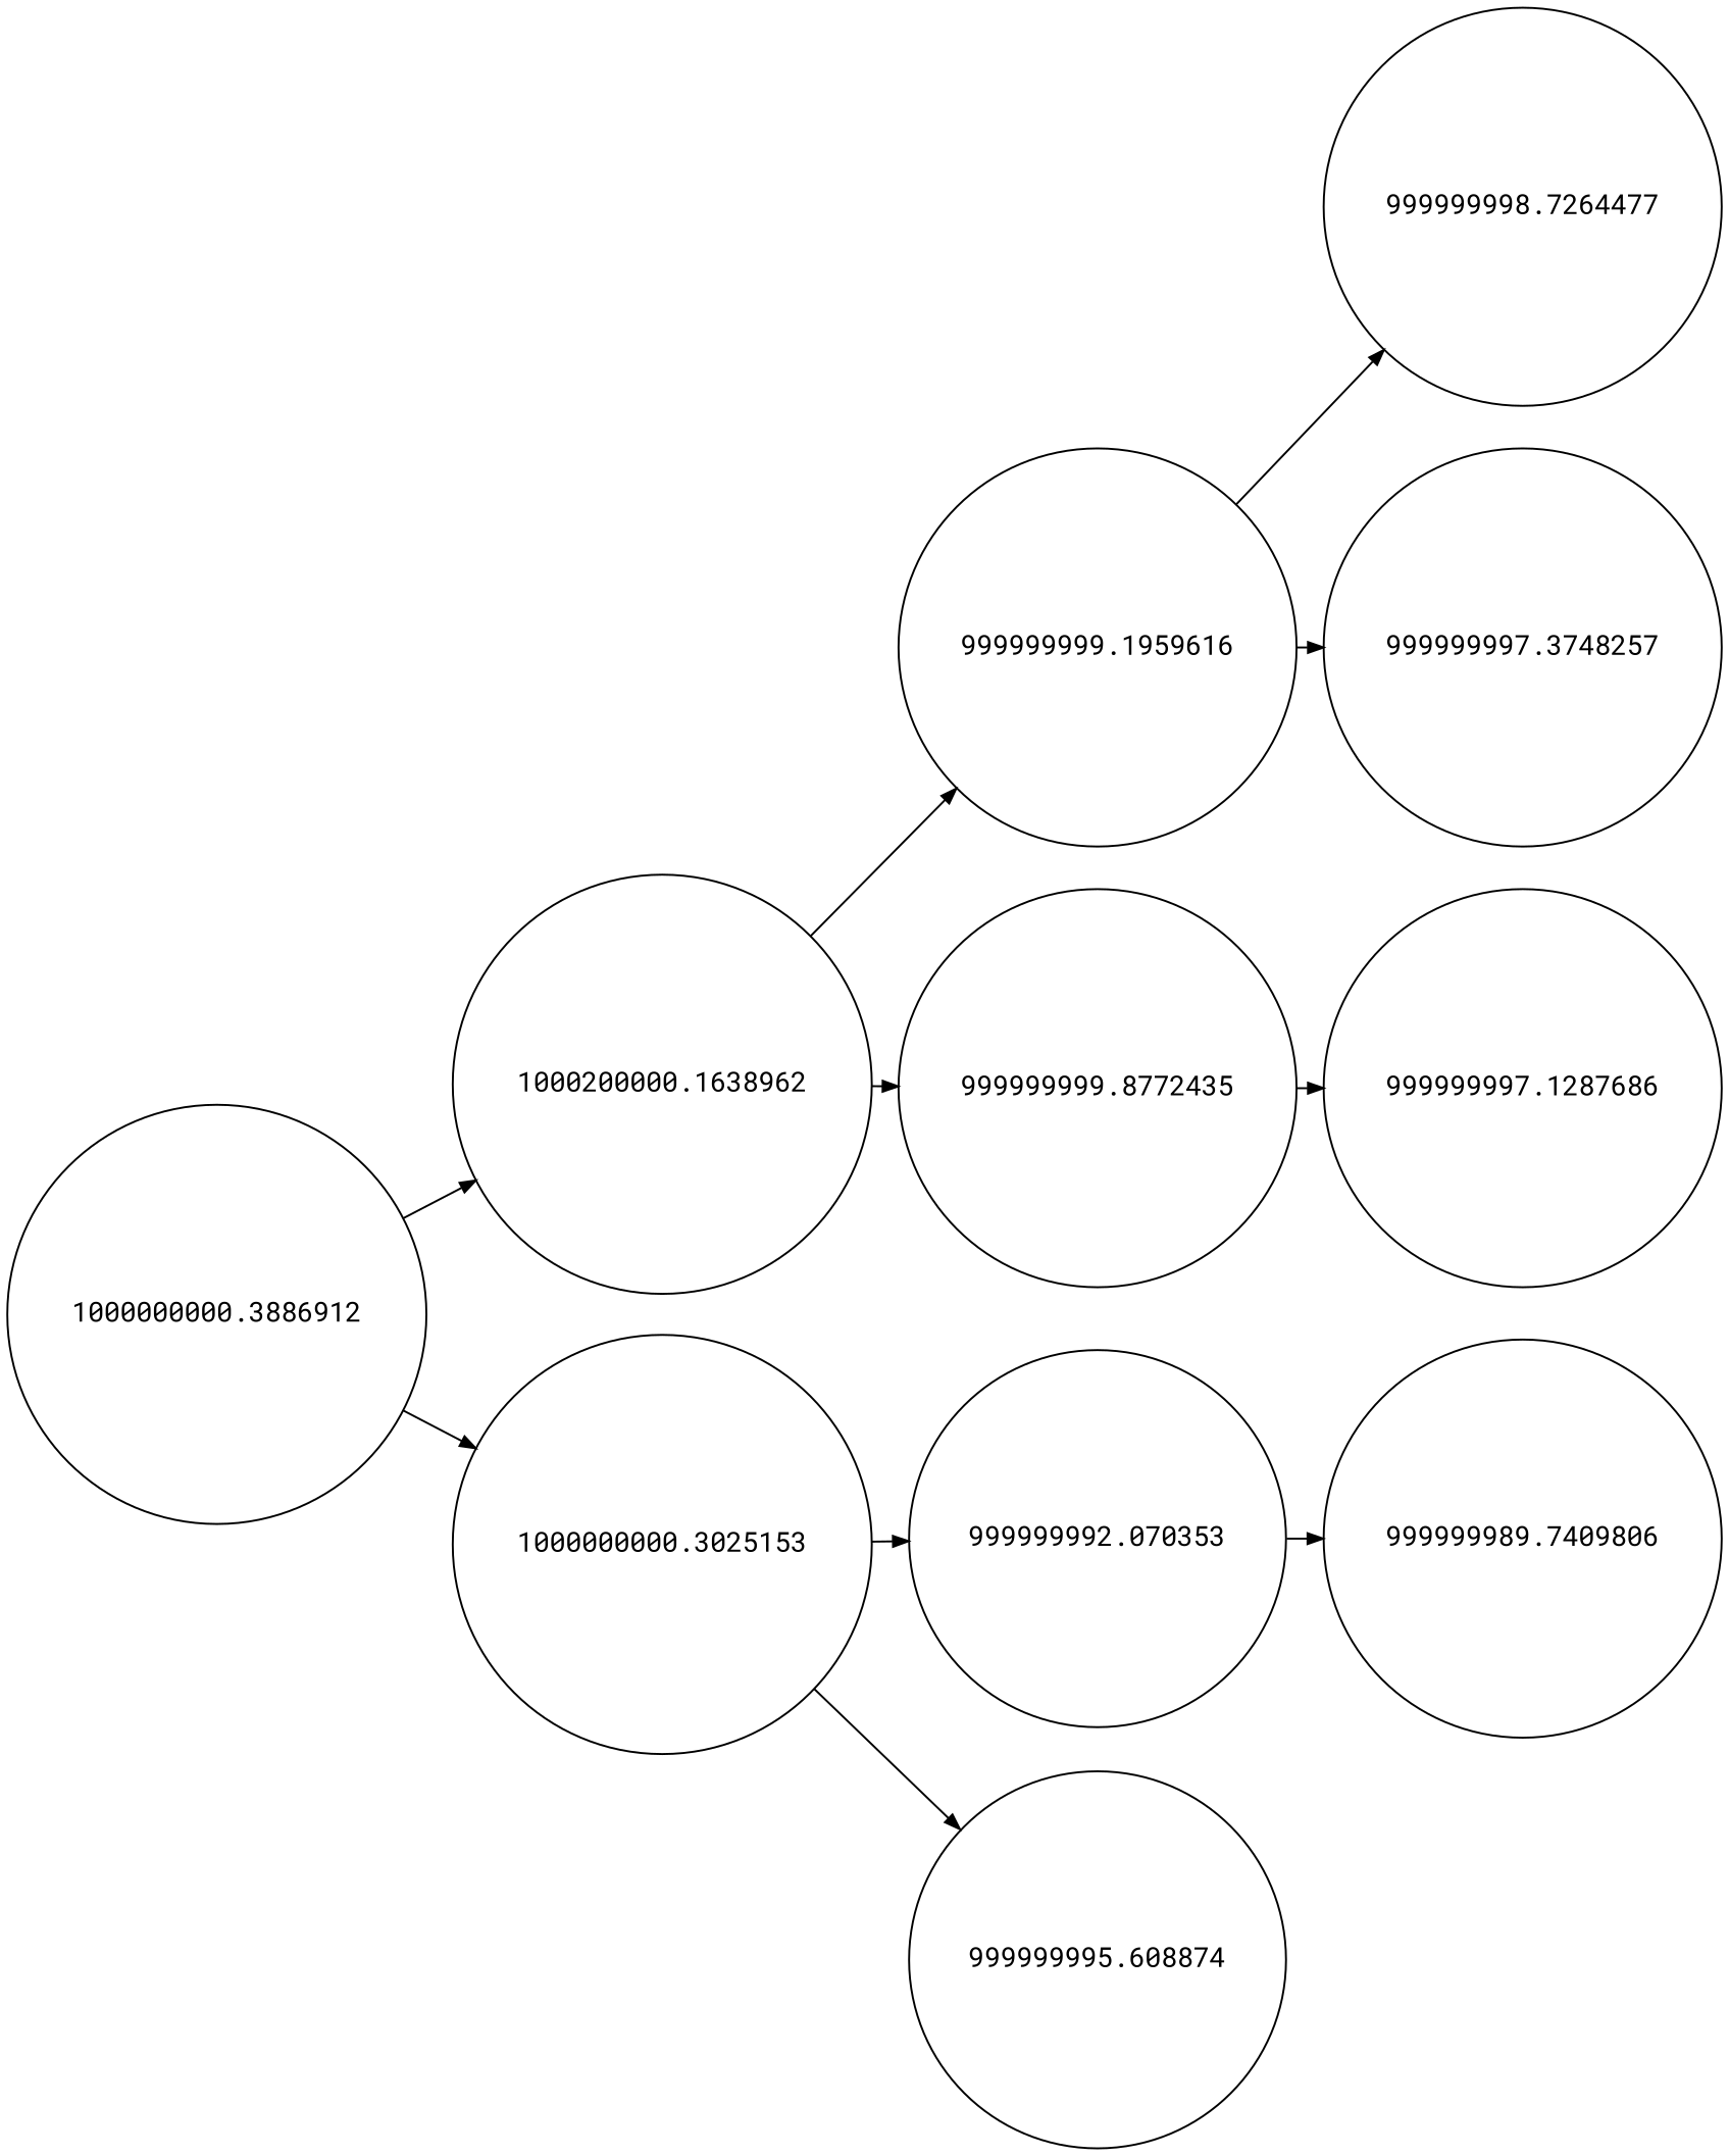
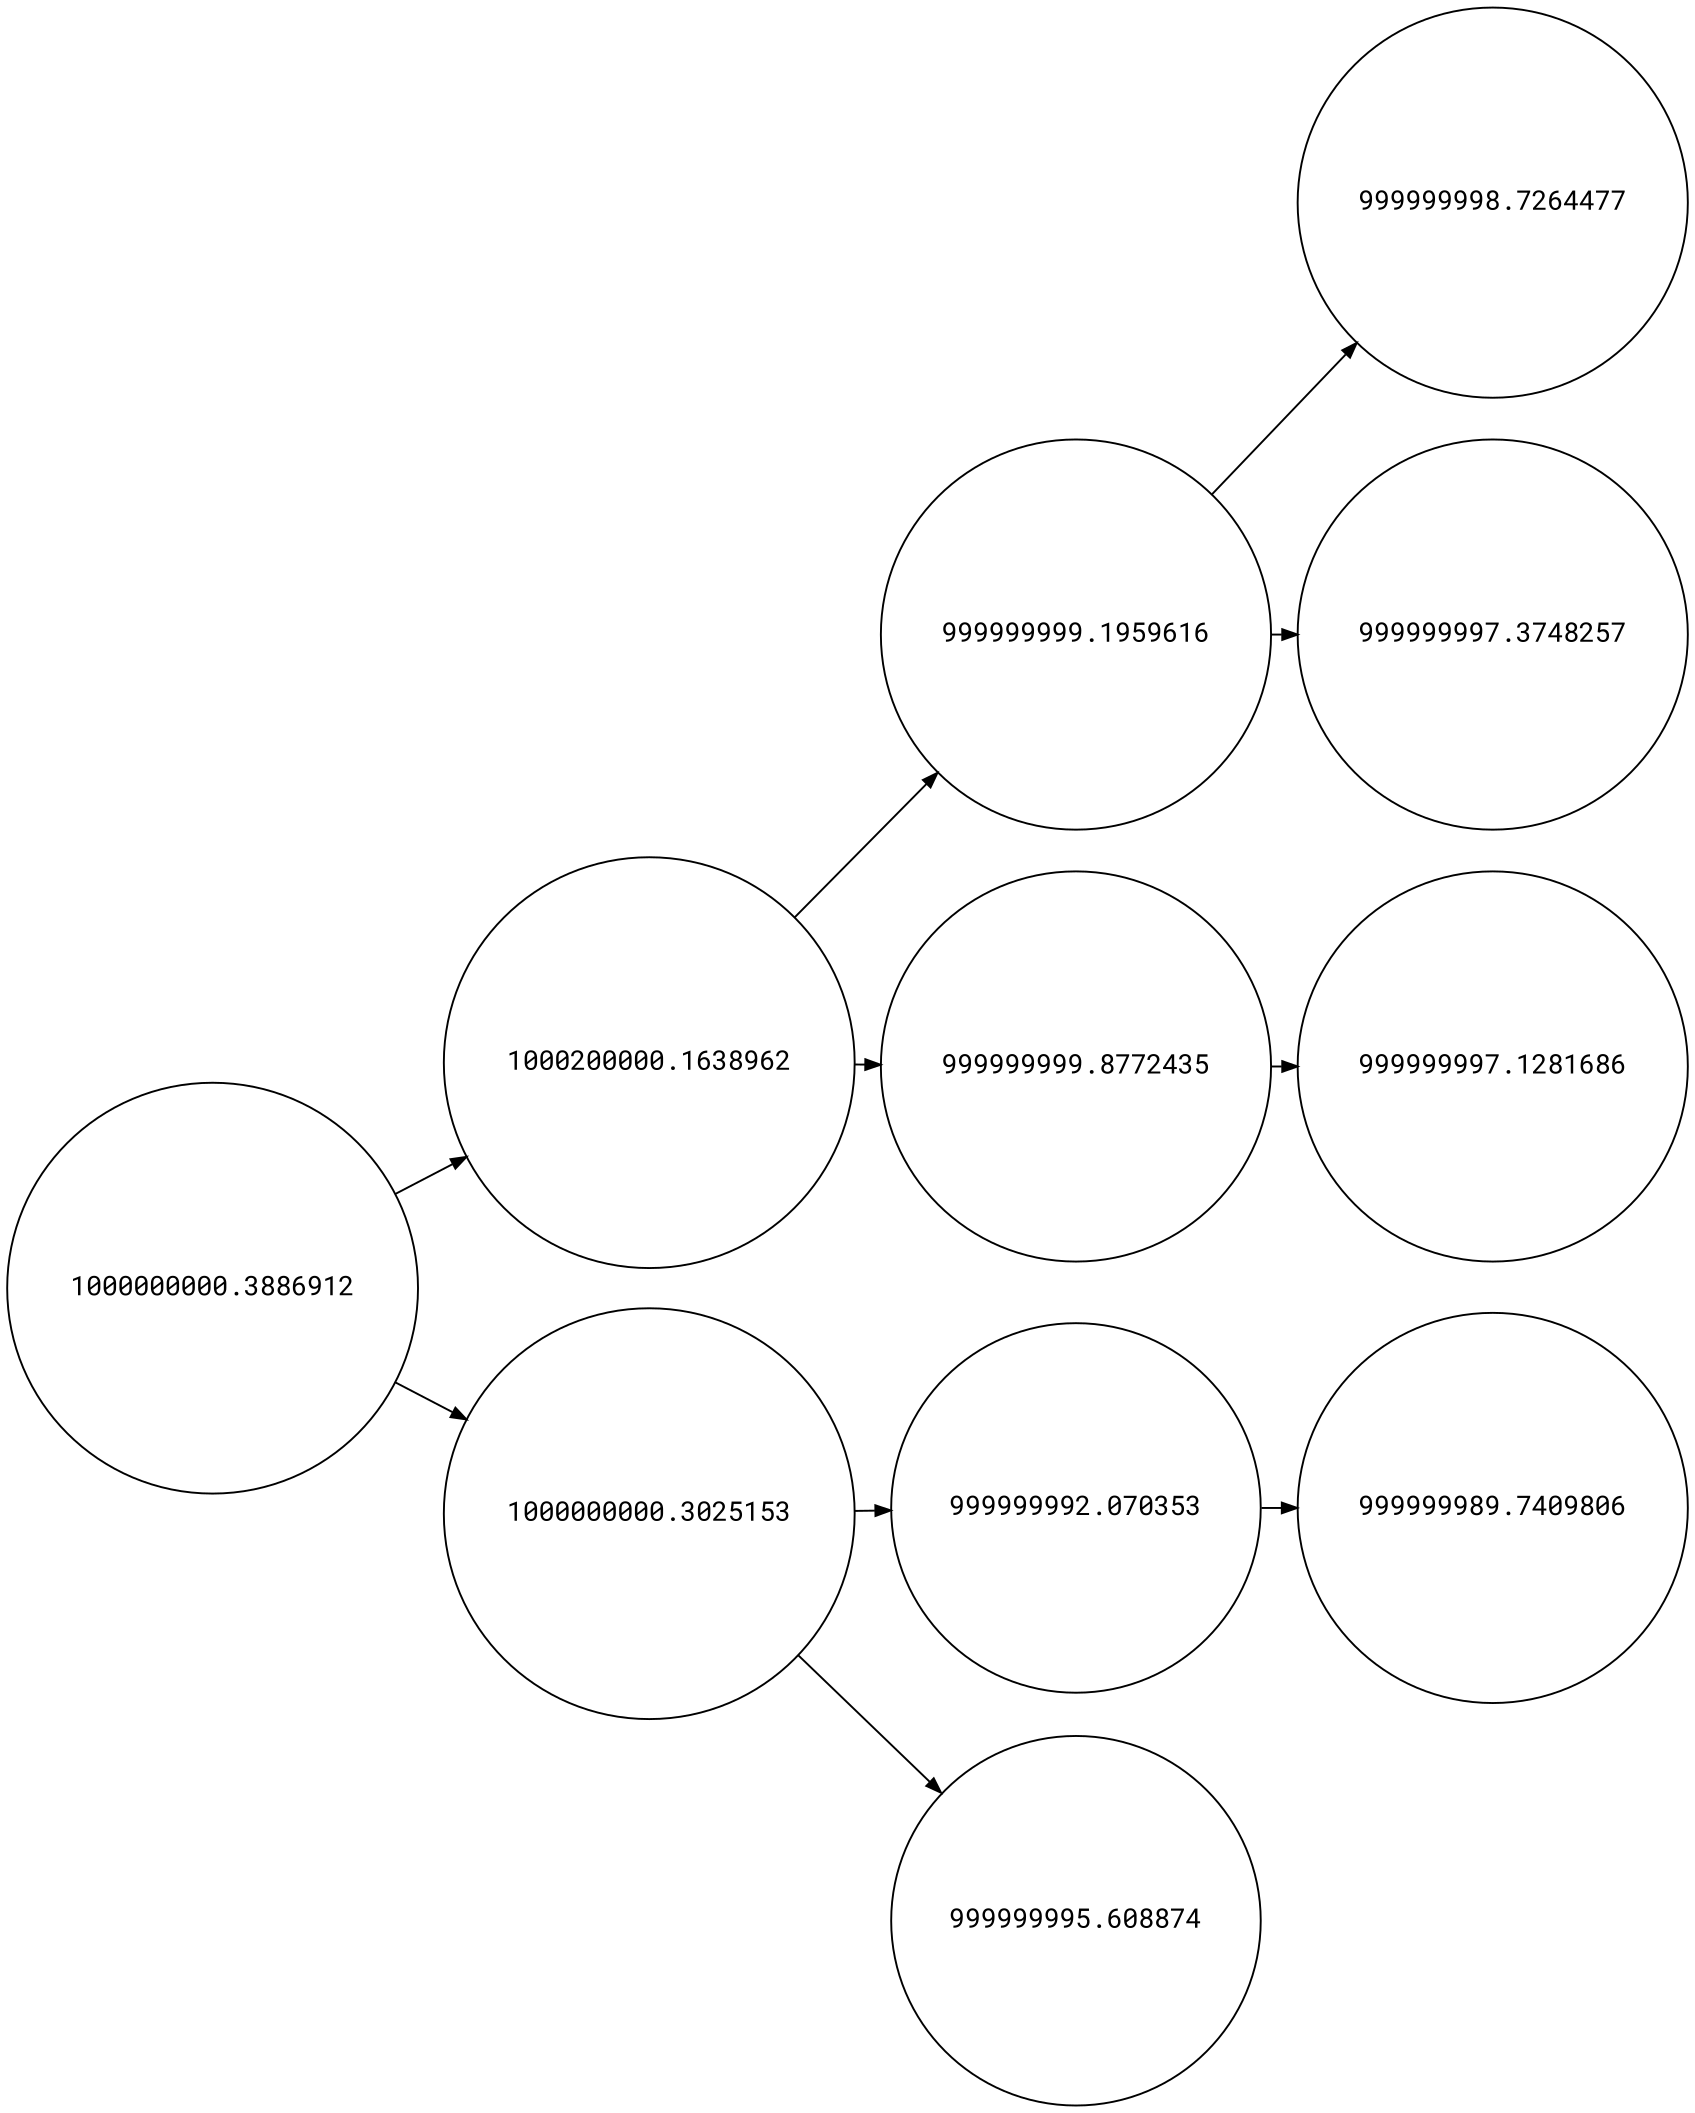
  digraph {
    fontname="Roboto Mono"
    nodesep=0.3
    rankdir=LR
    ranksep=0.2
    node [fontname="Roboto Mono" shape=circle]
    edge [arrowsize=0.8 fontname="Roboto Mono"]
    n1 [label=1000000000.3886912]
    n2 [label=1000200000.1638962]
    n3 [label=1000000000.3025153]
    n4 [label=999999999.1959616]
    n5 [label=999999999.8772435]
    n6 [label=999999992.070353]
    n7 [label=999999995.608874]
    n8 [label=999999998.7264477]
    n9 [label=999999997.3748257]
-   n10 [label=999999997.1287686]
+   n10 [label=999999997.1281686]
    n11 [label=999999989.7409806]
    n1 -> n2 [side=left]
    n1 -> n3
    n2 -> n4 [side=left]
    n2 -> n5
    n3 -> n6 [side=left]
    n3 -> n7
    n4 -> n8 [side=left]
    n4 -> n9
    n5 -> n10
    n6 -> n11 [side=left]
  }
